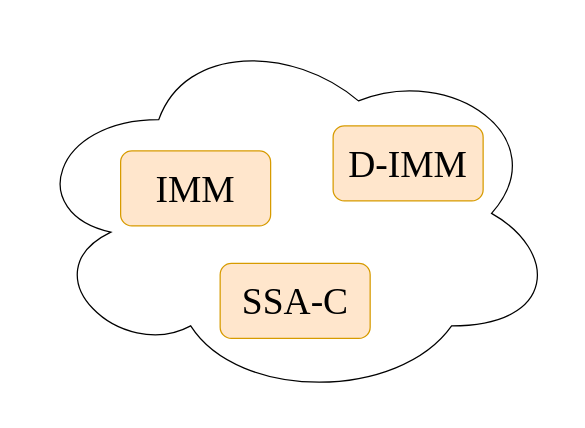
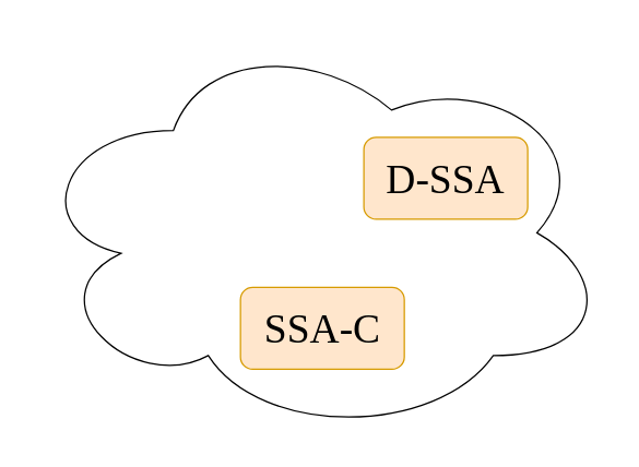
  <mxCell id="0" />
  <mxCell id="1" parent="0" />
  <mxCell id="2" value="" style="group" vertex="1" connectable="0" parent="1"><mxGeometry x="20" y="20" width="426" height="300" as="geometry" /></mxCell>
  <mxCell id="3" value="" style="ellipse;shape=cloud;whiteSpace=wrap;html=1;" vertex="1" parent="2"><mxGeometry width="426" height="300" as="geometry" /></mxCell>
- <mxCell id="4" value="&lt;font style=&quot;font-size: 30px;&quot; face=&quot;Times New Roman&quot;&gt;IMM&lt;/font&gt;" style="rounded=1;whiteSpace=wrap;html=1;fillColor=#ffe6cc;strokeColor=#d79b00;" vertex="1" parent="2"><mxGeometry x="76" y="100" width="120" height="60" as="geometry" /></mxCell>
  <mxCell id="5" value="&lt;font style=&quot;font-size: 30px;&quot; face=&quot;Times New Roman&quot;&gt;SSA-C&lt;/font&gt;" style="rounded=1;whiteSpace=wrap;html=1;fillColor=#ffe6cc;strokeColor=#d79b00;" vertex="1" parent="2"><mxGeometry x="155.63" y="190" width="120" height="60" as="geometry" /></mxCell>
- <mxCell id="6" value="&lt;font style=&quot;font-size: 30px;&quot; face=&quot;Times New Roman&quot;&gt;D-IMM&lt;/font&gt;" style="rounded=1;whiteSpace=wrap;html=1;fillColor=#ffe6cc;strokeColor=#d79b00;" vertex="1" parent="2"><mxGeometry x="246" y="80" width="120" height="60" as="geometry" /></mxCell>
+ <mxCell id="6" value="&lt;font style=&quot;font-size: 30px;&quot; face=&quot;Times New Roman&quot;&gt;D-SSA&lt;/font&gt;" style="rounded=1;whiteSpace=wrap;html=1;fillColor=#ffe6cc;strokeColor=#d79b00;" vertex="1" parent="2"><mxGeometry x="246" y="80" width="120" height="60" as="geometry" /></mxCell>
